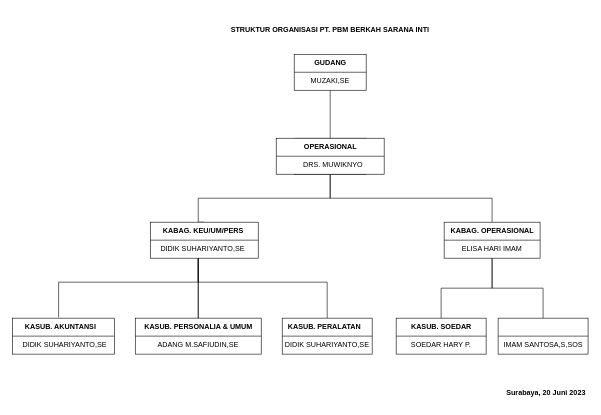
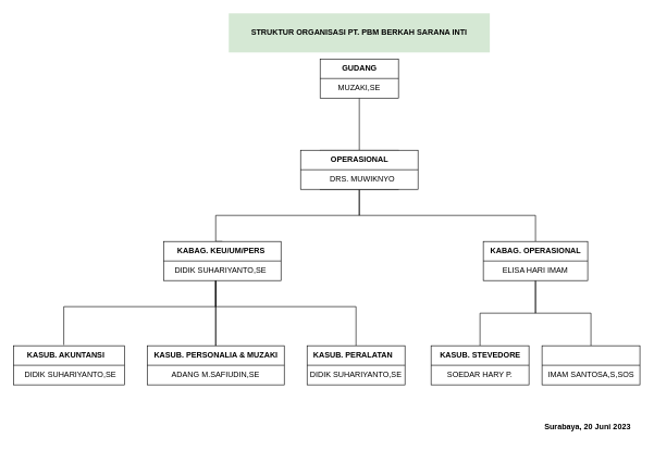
  <mxCell id="0" />
  <mxCell id="1" parent="0" />
- <mxCell id="2" value="&lt;b&gt;STRUKTUR ORGANISASI PT. PBM BERKAH SARANA INTI&lt;/b&gt;" style="rounded=0;whiteSpace=wrap;html=1;strokeColor=none;" vertex="1" parent="1"><mxGeometry x="350" y="20" width="400" height="60" as="geometry" /></mxCell>
+ <mxCell id="2" value="&lt;b&gt;STRUKTUR ORGANISASI PT. PBM BERKAH SARANA INTI&lt;/b&gt;" style="rounded=0;whiteSpace=wrap;html=1;strokeColor=none;fillColor=#d5e8d4;" vertex="1" parent="1"><mxGeometry x="350" y="20" width="400" height="60" as="geometry" /></mxCell>
  <mxCell id="3" style="edgeStyle=orthogonalEdgeStyle;rounded=0;orthogonalLoop=1;jettySize=auto;html=1;entryX=0.5;entryY=0;entryDx=0;entryDy=0;endArrow=none;endFill=0;" edge="1" parent="1" source="4" target="30"><mxGeometry relative="1" as="geometry" /></mxCell>
  <mxCell id="4" value="" style="rounded=0;whiteSpace=wrap;html=1;" vertex="1" parent="1"><mxGeometry x="490" y="90" width="120" height="60" as="geometry" /></mxCell>
  <mxCell id="5" value="" style="endArrow=none;html=1;rounded=0;entryX=1;entryY=0.5;entryDx=0;entryDy=0;exitX=0;exitY=0.5;exitDx=0;exitDy=0;" edge="1" parent="1" source="4" target="4"><mxGeometry width="50" height="50" relative="1" as="geometry"><mxPoint x="460" y="170" as="sourcePoint" /><mxPoint x="510" y="120" as="targetPoint" /></mxGeometry></mxCell>
  <mxCell id="6" value="GUDANG" style="text;html=1;align=center;verticalAlign=middle;resizable=0;points=[];autosize=1;strokeColor=none;fillColor=none;fontStyle=1" vertex="1" parent="1"><mxGeometry x="505" y="90" width="90" height="30" as="geometry" /></mxCell>
  <mxCell id="7" style="edgeStyle=orthogonalEdgeStyle;rounded=0;orthogonalLoop=1;jettySize=auto;html=1;entryX=0.5;entryY=0;entryDx=0;entryDy=0;endArrow=none;endFill=0;" edge="1" parent="1" source="9" target="14"><mxGeometry relative="1" as="geometry"><Array as="points"><mxPoint x="550" y="330" /><mxPoint x="330" y="330" /></Array></mxGeometry></mxCell>
  <mxCell id="8" style="edgeStyle=orthogonalEdgeStyle;rounded=0;orthogonalLoop=1;jettySize=auto;html=1;entryX=0.5;entryY=0;entryDx=0;entryDy=0;endArrow=none;endFill=0;" edge="1" parent="1" source="9" target="18"><mxGeometry relative="1" as="geometry"><Array as="points"><mxPoint x="550" y="330" /><mxPoint x="820" y="330" /></Array></mxGeometry></mxCell>
  <mxCell id="9" value="" style="rounded=0;whiteSpace=wrap;html=1;" vertex="1" parent="1"><mxGeometry x="490" y="230" width="120" height="60" as="geometry" /></mxCell>
  <mxCell id="10" value="" style="endArrow=none;html=1;rounded=0;entryX=1;entryY=0.5;entryDx=0;entryDy=0;exitX=0;exitY=0.5;exitDx=0;exitDy=0;" edge="1" parent="1" source="9" target="9"><mxGeometry width="50" height="50" relative="1" as="geometry"><mxPoint x="460" y="310" as="sourcePoint" /><mxPoint x="510" y="260" as="targetPoint" /></mxGeometry></mxCell>
  <mxCell id="11" style="edgeStyle=orthogonalEdgeStyle;rounded=0;orthogonalLoop=1;jettySize=auto;html=1;entryX=0.454;entryY=-0.019;entryDx=0;entryDy=0;entryPerimeter=0;endArrow=none;endFill=0;" edge="1" parent="1" source="14" target="22"><mxGeometry relative="1" as="geometry"><Array as="points"><mxPoint x="330" y="470" /><mxPoint x="97" y="470" /></Array></mxGeometry></mxCell>
  <mxCell id="12" style="edgeStyle=orthogonalEdgeStyle;rounded=0;orthogonalLoop=1;jettySize=auto;html=1;entryX=0.5;entryY=0;entryDx=0;entryDy=0;endArrow=none;endFill=0;" edge="1" parent="1" source="14" target="20"><mxGeometry relative="1" as="geometry"><Array as="points"><mxPoint x="330" y="450" /><mxPoint x="330" y="450" /></Array></mxGeometry></mxCell>
  <mxCell id="13" style="edgeStyle=orthogonalEdgeStyle;rounded=0;orthogonalLoop=1;jettySize=auto;html=1;endArrow=none;endFill=0;" edge="1" parent="1" source="14" target="24"><mxGeometry relative="1" as="geometry"><Array as="points"><mxPoint x="330" y="470" /><mxPoint x="545" y="470" /></Array></mxGeometry></mxCell>
  <mxCell id="14" value="" style="rounded=0;whiteSpace=wrap;html=1;" vertex="1" parent="1"><mxGeometry x="250" y="370" width="180" height="60" as="geometry" /></mxCell>
  <mxCell id="15" value="" style="endArrow=none;html=1;rounded=0;entryX=1;entryY=0.5;entryDx=0;entryDy=0;exitX=0;exitY=0.5;exitDx=0;exitDy=0;" edge="1" parent="1" source="14" target="14"><mxGeometry width="50" height="50" relative="1" as="geometry"><mxPoint x="230" y="450" as="sourcePoint" /><mxPoint x="280" y="400" as="targetPoint" /></mxGeometry></mxCell>
  <mxCell id="16" style="edgeStyle=orthogonalEdgeStyle;rounded=0;orthogonalLoop=1;jettySize=auto;html=1;entryX=0.5;entryY=0;entryDx=0;entryDy=0;endArrow=none;endFill=0;" edge="1" parent="1" source="18" target="26"><mxGeometry relative="1" as="geometry" /></mxCell>
  <mxCell id="17" style="edgeStyle=orthogonalEdgeStyle;rounded=0;orthogonalLoop=1;jettySize=auto;html=1;entryX=0.5;entryY=0;entryDx=0;entryDy=0;endArrow=none;endFill=0;" edge="1" parent="1" source="18" target="28"><mxGeometry relative="1" as="geometry" /></mxCell>
  <mxCell id="18" value="" style="rounded=0;whiteSpace=wrap;html=1;" vertex="1" parent="1"><mxGeometry x="740" y="370" width="160" height="60" as="geometry" /></mxCell>
  <mxCell id="19" value="" style="endArrow=none;html=1;rounded=0;entryX=1;entryY=0.5;entryDx=0;entryDy=0;exitX=0;exitY=0.5;exitDx=0;exitDy=0;" edge="1" parent="1" source="18" target="18"><mxGeometry width="50" height="50" relative="1" as="geometry"><mxPoint x="730" y="450" as="sourcePoint" /><mxPoint x="780" y="400" as="targetPoint" /></mxGeometry></mxCell>
  <mxCell id="20" value="" style="rounded=0;whiteSpace=wrap;html=1;" vertex="1" parent="1"><mxGeometry x="225" y="530" width="210" height="60" as="geometry" /></mxCell>
  <mxCell id="21" value="" style="endArrow=none;html=1;rounded=0;entryX=1;entryY=0.5;entryDx=0;entryDy=0;exitX=0;exitY=0.5;exitDx=0;exitDy=0;" edge="1" parent="1" source="20" target="20"><mxGeometry width="50" height="50" relative="1" as="geometry"><mxPoint x="230" y="610" as="sourcePoint" /><mxPoint x="280" y="560" as="targetPoint" /></mxGeometry></mxCell>
  <mxCell id="22" value="" style="rounded=0;whiteSpace=wrap;html=1;" vertex="1" parent="1"><mxGeometry x="20" y="530" width="170" height="60" as="geometry" /></mxCell>
  <mxCell id="23" value="" style="endArrow=none;html=1;rounded=0;entryX=1;entryY=0.5;entryDx=0;entryDy=0;exitX=0;exitY=0.5;exitDx=0;exitDy=0;" edge="1" parent="1" source="22" target="22"><mxGeometry width="50" height="50" relative="1" as="geometry"><mxPoint x="20" y="610" as="sourcePoint" /><mxPoint y="560" as="targetPoint" x="70" /></mxGeometry></mxCell>
  <mxCell id="24" value="" style="rounded=0;whiteSpace=wrap;html=1;" vertex="1" parent="1"><mxGeometry x="470" y="530" width="150" height="60" as="geometry" /></mxCell>
  <mxCell id="25" value="" style="endArrow=none;html=1;rounded=0;entryX=1;entryY=0.5;entryDx=0;entryDy=0;exitX=0;exitY=0.5;exitDx=0;exitDy=0;" edge="1" parent="1" source="24" target="24"><mxGeometry width="50" height="50" relative="1" as="geometry"><mxPoint x="435" y="610" as="sourcePoint" /><mxPoint x="485" y="560" as="targetPoint" /></mxGeometry></mxCell>
  <mxCell id="26" value="" style="rounded=0;whiteSpace=wrap;html=1;" vertex="1" parent="1"><mxGeometry x="660" y="530" width="150" height="60" as="geometry" /></mxCell>
  <mxCell id="27" value="" style="endArrow=none;html=1;rounded=0;entryX=1;entryY=0.5;entryDx=0;entryDy=0;exitX=0;exitY=0.5;exitDx=0;exitDy=0;" edge="1" parent="1" source="26" target="26"><mxGeometry width="50" height="50" relative="1" as="geometry"><mxPoint x="640" y="610" as="sourcePoint" /><mxPoint x="690" y="560" as="targetPoint" /></mxGeometry></mxCell>
  <mxCell id="28" value="" style="rounded=0;whiteSpace=wrap;html=1;" vertex="1" parent="1"><mxGeometry x="830" y="530" width="150" height="60" as="geometry" /></mxCell>
  <mxCell id="29" value="" style="endArrow=none;html=1;rounded=0;entryX=1;entryY=0.5;entryDx=0;entryDy=0;exitX=0;exitY=0.5;exitDx=0;exitDy=0;" edge="1" parent="1" source="28" target="28"><mxGeometry width="50" height="50" relative="1" as="geometry"><mxPoint x="800" y="610" as="sourcePoint" /><mxPoint x="850" y="560" as="targetPoint" /></mxGeometry></mxCell>
  <mxCell id="30" value="" style="rounded=0;whiteSpace=wrap;html=1;" vertex="1" parent="1"><mxGeometry x="460" y="230" width="180" height="60" as="geometry" /></mxCell>
  <mxCell id="31" value="MUZAKI,SE" style="text;html=1;strokeColor=none;fillColor=none;align=center;verticalAlign=middle;whiteSpace=wrap;rounded=0;" vertex="1" parent="1"><mxGeometry x="515" y="120" width="70" height="30" as="geometry" /></mxCell>
- <mxCell id="32" value="KASUB. SOEDAR" style="text;html=1;align=center;verticalAlign=middle;resizable=0;points=[];autosize=1;strokeColor=none;fillColor=none;fontStyle=1" vertex="1" parent="1"><mxGeometry x="660" y="530" width="150" height="30" as="geometry" /></mxCell>
+ <mxCell id="32" value="KASUB. STEVEDORE" style="text;html=1;align=center;verticalAlign=middle;resizable=0;points=[];autosize=1;strokeColor=none;fillColor=none;fontStyle=1" vertex="1" parent="1"><mxGeometry x="660" y="530" width="150" height="30" as="geometry" /></mxCell>
  <mxCell id="33" value="KASUB. PERALATAN" style="text;html=1;align=center;verticalAlign=middle;resizable=0;points=[];autosize=1;strokeColor=none;fillColor=none;fontStyle=1" vertex="1" parent="1"><mxGeometry x="465" y="530" width="150" height="30" as="geometry" /></mxCell>
- <mxCell id="34" value="KASUB. PERSONALIA &amp;amp; UMUM" style="text;html=1;align=center;verticalAlign=middle;resizable=0;points=[];autosize=1;strokeColor=none;fillColor=none;fontStyle=1" vertex="1" parent="1"><mxGeometry x="230" y="530" width="200" height="30" as="geometry" /></mxCell>
+ <mxCell id="34" value="KASUB. PERSONALIA &amp;amp; MUZAKI" style="text;html=1;align=center;verticalAlign=middle;resizable=0;points=[];autosize=1;strokeColor=none;fillColor=none;fontStyle=1" vertex="1" parent="1"><mxGeometry x="230" y="530" width="200" height="30" as="geometry" /></mxCell>
  <mxCell id="35" value="KASUB. AKUNTANSI" style="text;html=1;align=center;verticalAlign=middle;resizable=0;points=[];autosize=1;strokeColor=none;fillColor=none;fontStyle=1" vertex="1" parent="1"><mxGeometry x="30" y="530" width="140" height="30" as="geometry" /></mxCell>
  <mxCell id="36" value="KABAG. OPERASIONAL" style="text;html=1;align=center;verticalAlign=middle;resizable=0;points=[];autosize=1;strokeColor=none;fillColor=none;fontStyle=1" vertex="1" parent="1"><mxGeometry x="740" y="370" width="160" height="30" as="geometry" /></mxCell>
  <mxCell id="37" value="KABAG. KEU/UM/PERS" style="text;html=1;align=center;verticalAlign=middle;resizable=0;points=[];autosize=1;strokeColor=none;fillColor=none;fontStyle=1" vertex="1" parent="1"><mxGeometry x="257.5" y="370" width="160" height="30" as="geometry" /></mxCell>
  <mxCell id="38" value="OPERASIONAL" style="text;html=1;align=center;verticalAlign=middle;resizable=0;points=[];autosize=1;strokeColor=none;fillColor=none;fontStyle=1" vertex="1" parent="1"><mxGeometry x="505" y="230" width="90" height="30" as="geometry" /></mxCell>
  <mxCell id="39" value="" style="endArrow=none;html=1;rounded=0;entryX=1;entryY=0.5;entryDx=0;entryDy=0;exitX=0;exitY=0.5;exitDx=0;exitDy=0;" edge="1" parent="1" source="30" target="30"><mxGeometry width="50" height="50" relative="1" as="geometry"><mxPoint x="490" y="259.58" as="sourcePoint" /><mxPoint x="610" y="259.58" as="targetPoint" /></mxGeometry></mxCell>
  <mxCell id="40" value="DRS. MUWIKNYO" style="text;html=1;strokeColor=none;fillColor=none;align=center;verticalAlign=middle;whiteSpace=wrap;rounded=0;" vertex="1" parent="1"><mxGeometry x="490" y="260" width="130" height="30" as="geometry" /></mxCell>
  <mxCell id="41" value="" style="edgeStyle=orthogonalEdgeStyle;rounded=0;orthogonalLoop=1;jettySize=auto;html=1;endArrow=none;endFill=0;" edge="1" parent="1" source="42" target="34"><mxGeometry relative="1" as="geometry"><Array as="points"><mxPoint x="330" y="450" /><mxPoint x="330" y="450" /></Array></mxGeometry></mxCell>
  <mxCell id="42" value="DIDIK SUHARIYANTO,SE" style="text;html=1;strokeColor=none;fillColor=none;align=center;verticalAlign=middle;whiteSpace=wrap;rounded=0;" vertex="1" parent="1"><mxGeometry x="265" y="400" width="145" height="30" as="geometry" /></mxCell>
  <mxCell id="43" value="DIDIK SUHARIYANTO,SE" style="text;html=1;strokeColor=none;fillColor=none;align=center;verticalAlign=middle;whiteSpace=wrap;rounded=0;" vertex="1" parent="1"><mxGeometry x="35" y="560" width="145" height="30" as="geometry" /></mxCell>
  <mxCell id="44" value="ADANG M.SAFIUDIN,SE" style="text;html=1;strokeColor=none;fillColor=none;align=center;verticalAlign=middle;whiteSpace=wrap;rounded=0;" vertex="1" parent="1"><mxGeometry x="255" y="560" width="150" height="30" as="geometry" /></mxCell>
  <mxCell id="45" value="DIDIK SUHARIYANTO,SE" style="text;html=1;strokeColor=none;fillColor=none;align=center;verticalAlign=middle;whiteSpace=wrap;rounded=0;" vertex="1" parent="1"><mxGeometry x="470" y="560" width="150" height="30" as="geometry" /></mxCell>
  <mxCell id="46" value="SOEDAR HARY P." style="text;html=1;strokeColor=none;fillColor=none;align=center;verticalAlign=middle;whiteSpace=wrap;rounded=0;" vertex="1" parent="1"><mxGeometry x="670" y="560" width="130" height="30" as="geometry" /></mxCell>
  <mxCell id="47" value="IMAM SANTOSA,S,SOS" style="text;html=1;strokeColor=none;fillColor=none;align=center;verticalAlign=middle;whiteSpace=wrap;rounded=0;" vertex="1" parent="1"><mxGeometry x="837.5" y="560" width="135" height="30" as="geometry" /></mxCell>
  <mxCell id="48" value="ELISA HARI IMAM" style="text;html=1;strokeColor=none;fillColor=none;align=center;verticalAlign=middle;whiteSpace=wrap;rounded=0;" vertex="1" parent="1"><mxGeometry x="755" y="400" width="130" height="30" as="geometry" /></mxCell>
- <mxCell id="49" value="Surabaya, 20 Juni 2023" style="text;html=1;strokeColor=none;fillColor=none;align=center;verticalAlign=middle;whiteSpace=wrap;rounded=0;fontStyle=1" vertex="1" parent="1"><mxGeometry x="840" y="640" width="140" height="30" as="geometry" /></mxCell>
+ <mxCell id="49" value="Surabaya, 20 Juni 2023" style="text;html=1;strokeColor=none;fillColor=none;align=center;verticalAlign=middle;whiteSpace=wrap;rounded=0;fontStyle=1" vertex="1" parent="1"><mxGeometry x="830" y="640" width="140" height="30" as="geometry" /></mxCell>
